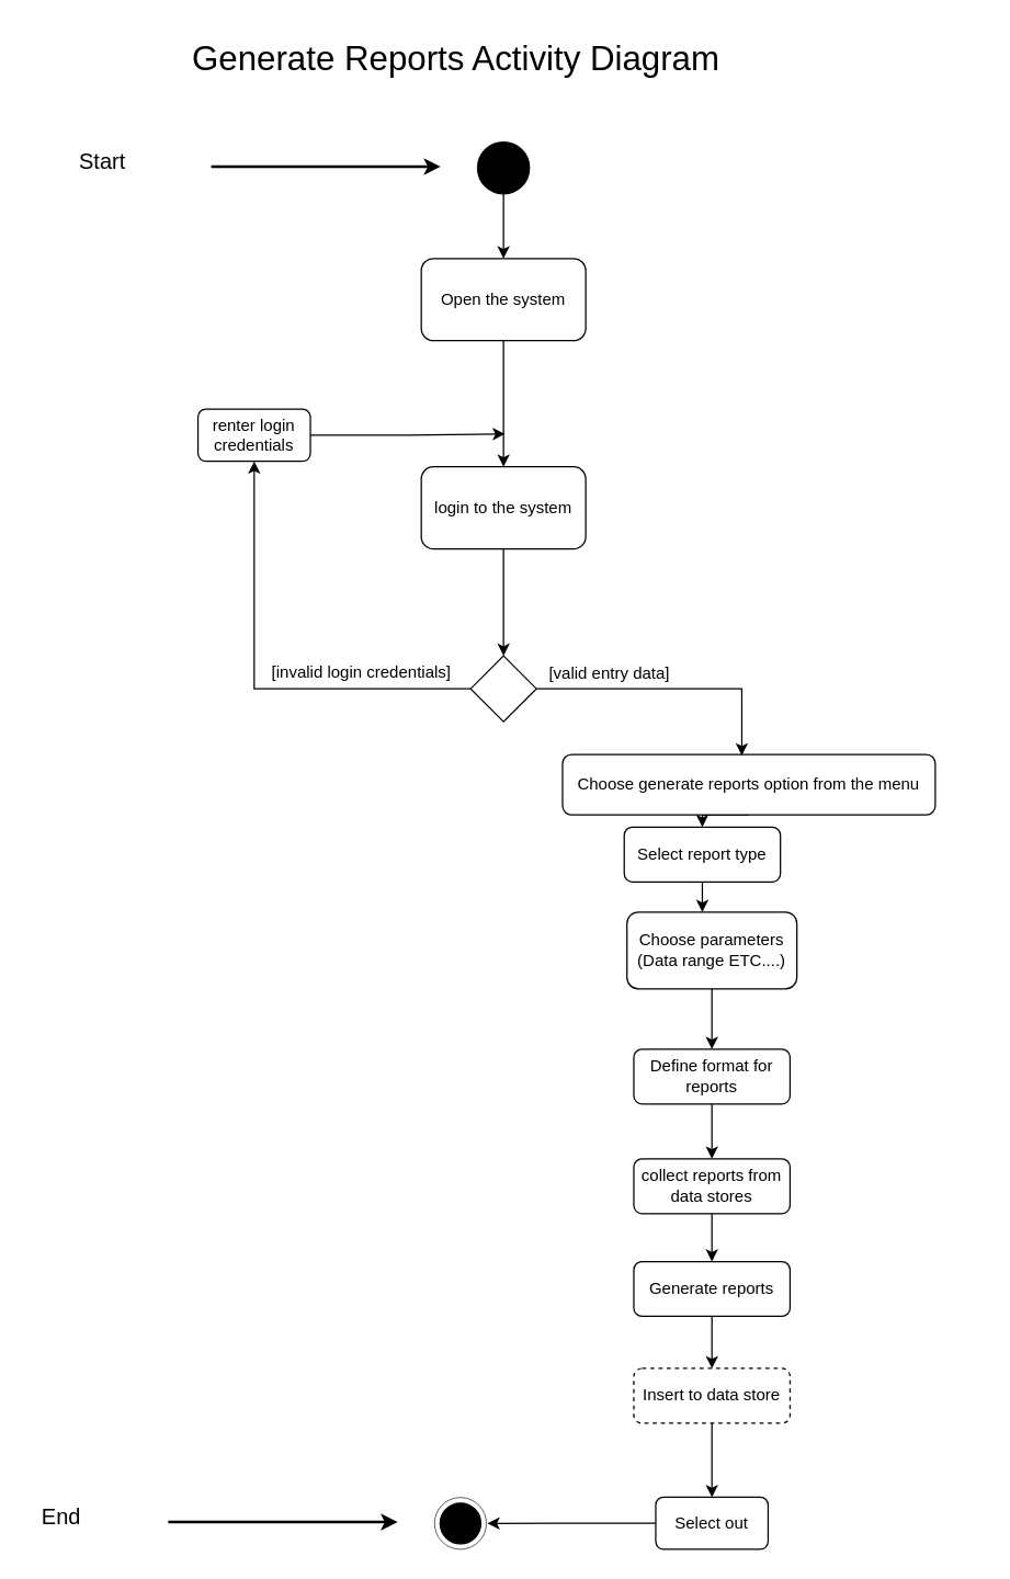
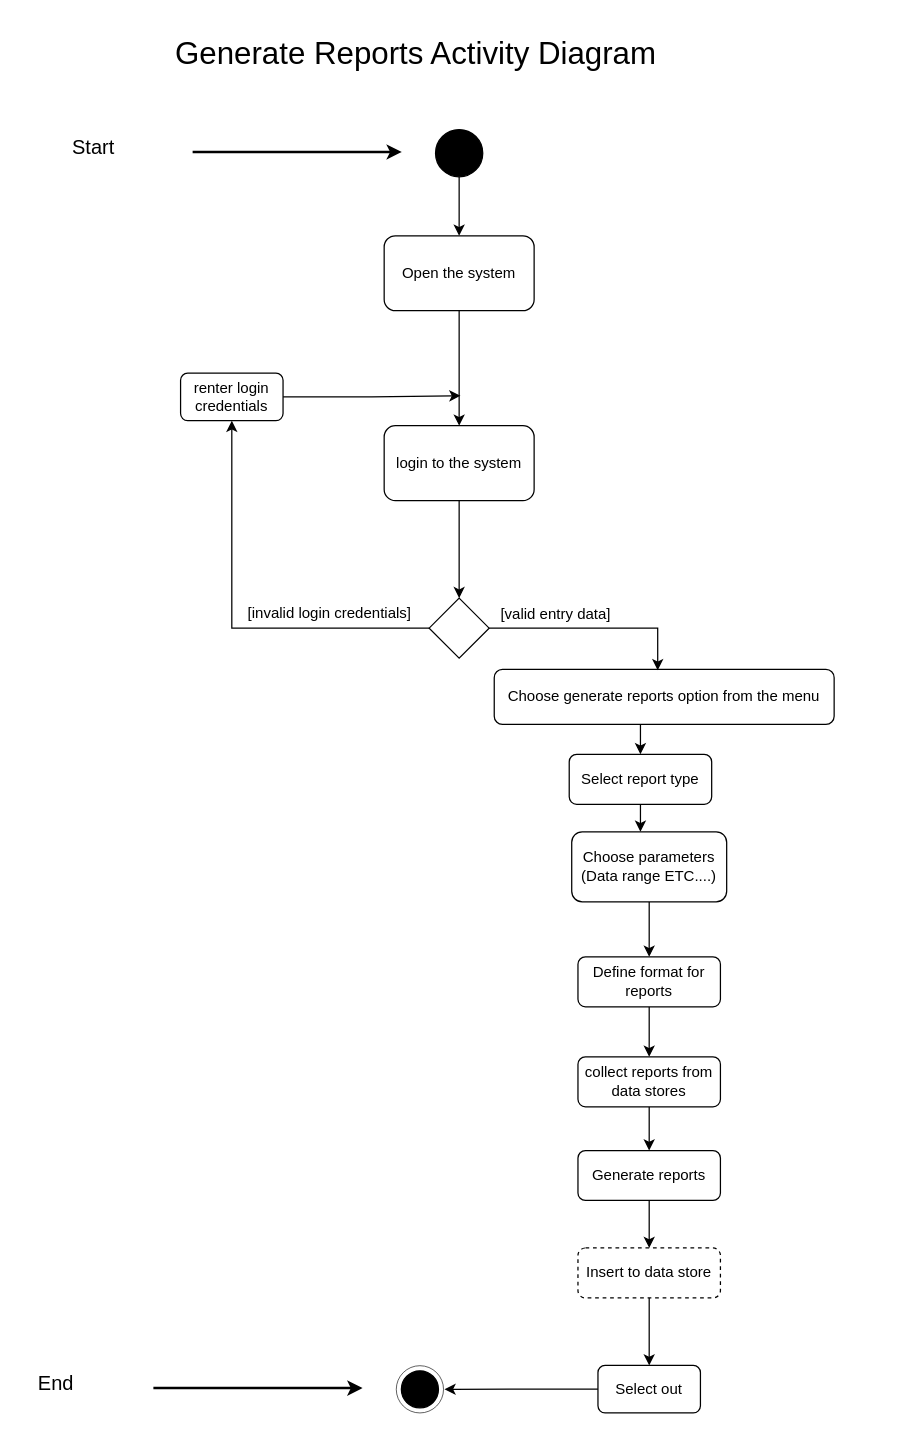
  <mxCell id="0" />
  <mxCell id="1" parent="0" />
  <mxCell id="2" value="&lt;span style=&quot;background-color: initial;&quot;&gt;Generate Reports Activity Diagram&lt;/span&gt;" style="text;html=1;align=center;verticalAlign=middle;resizable=0;points=[];autosize=1;strokeColor=none;fillColor=none;fontSize=25;" parent="1" vertex="1"><mxGeometry x="130" y="20" width="403" height="42" as="geometry" /></mxCell>
  <mxCell id="3" value="" style="group" parent="1" vertex="1" connectable="0"><mxGeometry x="20.998" y="101" width="694" height="1029" as="geometry" /></mxCell>
  <mxCell id="4" value="Open the system" style="rounded=1;whiteSpace=wrap;html=1;" parent="3" vertex="1"><mxGeometry x="285.922" y="87" width="120" height="60" as="geometry" /></mxCell>
  <mxCell id="5" value="" style="edgeStyle=orthogonalEdgeStyle;rounded=0;orthogonalLoop=1;jettySize=auto;html=1;exitX=0.5;exitY=1;exitDx=0;exitDy=0;" parent="3" source="4" target="7" edge="1"><mxGeometry relative="1" as="geometry"><mxPoint x="346.002" y="186" as="sourcePoint" /><mxPoint x="345.632" y="248" as="targetPoint" /></mxGeometry></mxCell>
  <mxCell id="6" style="edgeStyle=orthogonalEdgeStyle;rounded=0;orthogonalLoop=1;jettySize=auto;html=1;exitX=0.5;exitY=1;exitDx=0;exitDy=0;" parent="3" source="7" target="9" edge="1"><mxGeometry relative="1" as="geometry" /></mxCell>
  <mxCell id="7" value="login to the system" style="rounded=1;whiteSpace=wrap;html=1;" parent="3" vertex="1"><mxGeometry x="285.922" y="239" width="120" height="60" as="geometry" /></mxCell>
  <mxCell id="8" style="edgeStyle=orthogonalEdgeStyle;rounded=0;orthogonalLoop=1;jettySize=auto;html=1;exitX=0;exitY=0.5;exitDx=0;exitDy=0;entryX=0.5;entryY=1;entryDx=0;entryDy=0;" parent="3" source="9" target="13" edge="1"><mxGeometry relative="1" as="geometry"><mxPoint x="143.002" y="293" as="targetPoint" /></mxGeometry></mxCell>
  <mxCell id="9" value="" style="rhombus;whiteSpace=wrap;html=1;" parent="3" vertex="1"><mxGeometry x="321.922" y="377" width="48" height="48" as="geometry" /></mxCell>
  <mxCell id="10" value="[valid entry data]" style="text;html=1;align=center;verticalAlign=middle;resizable=0;points=[];autosize=1;strokeColor=none;fillColor=none;" parent="3" vertex="1"><mxGeometry x="370.002" y="377" width="106" height="26" as="geometry" /></mxCell>
  <mxCell id="11" value="[invalid login credentials]" style="text;html=1;align=center;verticalAlign=middle;resizable=0;points=[];autosize=1;strokeColor=none;fillColor=none;" parent="3" vertex="1"><mxGeometry x="167.822" y="376" width="149" height="26" as="geometry" /></mxCell>
  <mxCell id="12" style="edgeStyle=orthogonalEdgeStyle;rounded=0;orthogonalLoop=1;jettySize=auto;html=1;exitX=1;exitY=0.5;exitDx=0;exitDy=0;" parent="3" source="13" edge="1"><mxGeometry relative="1" as="geometry"><mxPoint x="347.002" y="215" as="targetPoint" /></mxGeometry></mxCell>
  <mxCell id="13" value="renter login credentials" style="rounded=1;whiteSpace=wrap;html=1;" parent="3" vertex="1"><mxGeometry x="123.002" y="197" width="82" height="38" as="geometry" /></mxCell>
  <mxCell id="14" value="" style="group" parent="3" vertex="1" connectable="0"><mxGeometry y="989.173" width="333.425" height="39.822" as="geometry" /></mxCell>
  <mxCell id="15" value="" style="group" parent="14" vertex="1" connectable="0"><mxGeometry x="295.628" y="2.025" width="37.797" height="37.797" as="geometry" /></mxCell>
  <mxCell id="16" value="" style="ellipse;whiteSpace=wrap;html=1;aspect=fixed;fillColor=none;container=0;strokeWidth=0.5;" parent="15" vertex="1"><mxGeometry width="37.797" height="37.797" as="geometry" /></mxCell>
  <mxCell id="17" value="" style="ellipse;whiteSpace=wrap;html=1;aspect=fixed;fillColor=#000000;container=0;" parent="15" vertex="1"><mxGeometry x="4.05" y="4.05" width="29.698" height="29.698" as="geometry" /></mxCell>
  <mxCell id="18" value="" style="endArrow=classic;html=1;rounded=0;jumpSize=20;strokeWidth=2;" parent="14" edge="1"><mxGeometry width="50" height="50" relative="1" as="geometry"><mxPoint x="101.243" y="19.965" as="sourcePoint" /><mxPoint x="268.63" y="19.965" as="targetPoint" /></mxGeometry></mxCell>
  <mxCell id="19" value="End" style="text;html=1;align=center;verticalAlign=middle;resizable=0;points=[];autosize=1;strokeColor=none;fillColor=none;container=0;fontSize=16;" parent="14" vertex="1"><mxGeometry width="46" height="31" as="geometry" /></mxCell>
  <mxCell id="20" value="" style="group" parent="3" vertex="1" connectable="0"><mxGeometry x="27.35" width="337.475" height="41.847" as="geometry" /></mxCell>
  <mxCell id="21" value="" style="ellipse;whiteSpace=wrap;html=1;aspect=fixed;fillColor=#000000;container=0;" parent="20" vertex="1"><mxGeometry x="299.678" y="2.025" width="37.797" height="37.797" as="geometry" /></mxCell>
  <mxCell id="22" value="" style="group" parent="20" vertex="1" connectable="0"><mxGeometry width="272.68" height="41.847" as="geometry" /></mxCell>
  <mxCell id="23" value="" style="endArrow=classic;html=1;rounded=0;jumpSize=20;strokeWidth=2;" parent="22" edge="1"><mxGeometry width="50" height="50" relative="1" as="geometry"><mxPoint x="105.292" y="19.965" as="sourcePoint" /><mxPoint x="272.68" y="19.965" as="targetPoint" /></mxGeometry></mxCell>
  <mxCell id="24" value="Start" style="text;html=1;align=center;verticalAlign=middle;resizable=0;points=[];autosize=1;strokeColor=none;fillColor=none;container=0;fontSize=16;" parent="22" vertex="1"><mxGeometry width="52" height="31" as="geometry" /></mxCell>
  <mxCell id="25" style="edgeStyle=orthogonalEdgeStyle;rounded=0;orthogonalLoop=1;jettySize=auto;html=1;exitX=0.5;exitY=1;exitDx=0;exitDy=0;entryX=0.5;entryY=0;entryDx=0;entryDy=0;" parent="3" source="21" target="4" edge="1"><mxGeometry relative="1" as="geometry" /></mxCell>
  <mxCell id="26" style="edgeStyle=orthogonalEdgeStyle;rounded=0;orthogonalLoop=1;jettySize=auto;html=1;exitX=0.5;exitY=1;exitDx=0;exitDy=0;entryX=0.5;entryY=0;entryDx=0;entryDy=0;" parent="3" source="27" edge="1"><mxGeometry relative="1" as="geometry"><mxPoint x="491.002" y="564.0" as="targetPoint" /></mxGeometry></mxCell>
  <mxCell id="27" value="Select report type" style="rounded=1;whiteSpace=wrap;html=1;" parent="3" vertex="1"><mxGeometry x="434.002" y="502" width="114" height="40" as="geometry" /></mxCell>
  <mxCell id="28" style="edgeStyle=orthogonalEdgeStyle;rounded=0;orthogonalLoop=1;jettySize=auto;html=1;entryX=0.5;entryY=0;entryDx=0;entryDy=0;" parent="3" source="29" target="31" edge="1"><mxGeometry relative="1" as="geometry" /></mxCell>
  <mxCell id="29" value="Choose parameters (Data range ETC....)" style="rounded=1;whiteSpace=wrap;html=1;" parent="3" vertex="1"><mxGeometry x="436.002" y="564" width="124" height="56" as="geometry" /></mxCell>
  <mxCell id="30" style="edgeStyle=orthogonalEdgeStyle;rounded=0;orthogonalLoop=1;jettySize=auto;html=1;exitX=0.5;exitY=1;exitDx=0;exitDy=0;entryX=0.5;entryY=0;entryDx=0;entryDy=0;" parent="3" source="31" target="42" edge="1"><mxGeometry relative="1" as="geometry" /></mxCell>
  <mxCell id="31" value="Define format for reports" style="rounded=1;whiteSpace=wrap;html=1;" parent="3" vertex="1"><mxGeometry x="441.002" y="664" width="114" height="40" as="geometry" /></mxCell>
  <mxCell id="32" style="edgeStyle=orthogonalEdgeStyle;rounded=0;orthogonalLoop=1;jettySize=auto;html=1;exitX=0.5;exitY=1;exitDx=0;exitDy=0;" parent="3" source="33" target="35" edge="1"><mxGeometry relative="1" as="geometry" /></mxCell>
  <mxCell id="33" value="Generate reports" style="rounded=1;whiteSpace=wrap;html=1;" parent="3" vertex="1"><mxGeometry x="441.002" y="819" width="114" height="40" as="geometry" /></mxCell>
  <mxCell id="34" style="edgeStyle=orthogonalEdgeStyle;rounded=0;orthogonalLoop=1;jettySize=auto;html=1;exitX=0.5;exitY=1;exitDx=0;exitDy=0;entryX=0.5;entryY=0;entryDx=0;entryDy=0;" parent="3" source="35" target="37" edge="1"><mxGeometry relative="1" as="geometry" /></mxCell>
  <mxCell id="35" value="Insert to data store" style="rounded=1;whiteSpace=wrap;html=1;dashed=1;" parent="3" vertex="1"><mxGeometry x="441.002" y="897" width="114" height="40" as="geometry" /></mxCell>
  <mxCell id="36" style="edgeStyle=orthogonalEdgeStyle;rounded=0;orthogonalLoop=1;jettySize=auto;html=1;exitX=0;exitY=0.5;exitDx=0;exitDy=0;" parent="3" source="37" edge="1"><mxGeometry relative="1" as="geometry"><mxPoint x="334.145" y="1010.095" as="targetPoint" /></mxGeometry></mxCell>
  <mxCell id="37" value="Select out" style="rounded=1;whiteSpace=wrap;html=1;" parent="3" vertex="1"><mxGeometry x="457.002" y="991" width="82" height="38" as="geometry" /></mxCell>
  <mxCell id="38" style="edgeStyle=orthogonalEdgeStyle;rounded=0;orthogonalLoop=1;jettySize=auto;html=1;exitX=0.5;exitY=1;exitDx=0;exitDy=0;entryX=0.5;entryY=0;entryDx=0;entryDy=0;" parent="3" source="39" target="27" edge="1"><mxGeometry relative="1" as="geometry" /></mxCell>
- <mxCell id="39" value="&lt;span style=&quot;text-wrap: nowrap;&quot;&gt;Choose generate reports option from the menu&lt;/span&gt;" style="rounded=1;whiteSpace=wrap;html=1;" parent="3" vertex="1"><mxGeometry x="389" y="449" width="272" height="44" as="geometry" /></mxCell>
+ <mxCell id="39" value="&lt;span style=&quot;text-wrap: nowrap;&quot;&gt;Choose generate reports option from the menu&lt;/span&gt;" style="rounded=1;whiteSpace=wrap;html=1;" parent="3" vertex="1"><mxGeometry x="374" y="434" width="272" height="44" as="geometry" /></mxCell>
  <mxCell id="40" style="edgeStyle=orthogonalEdgeStyle;rounded=0;orthogonalLoop=1;jettySize=auto;html=1;exitX=1;exitY=0.5;exitDx=0;exitDy=0;entryX=0.481;entryY=0.018;entryDx=0;entryDy=0;entryPerimeter=0;" parent="3" source="9" target="39" edge="1"><mxGeometry relative="1" as="geometry" /></mxCell>
  <mxCell id="41" style="edgeStyle=orthogonalEdgeStyle;rounded=0;orthogonalLoop=1;jettySize=auto;html=1;entryX=0.5;entryY=0;entryDx=0;entryDy=0;" parent="3" source="42" target="33" edge="1"><mxGeometry relative="1" as="geometry" /></mxCell>
  <mxCell id="42" value="collect reports from data stores" style="rounded=1;whiteSpace=wrap;html=1;" parent="3" vertex="1"><mxGeometry x="441.002" y="744" width="114" height="40" as="geometry" /></mxCell>
